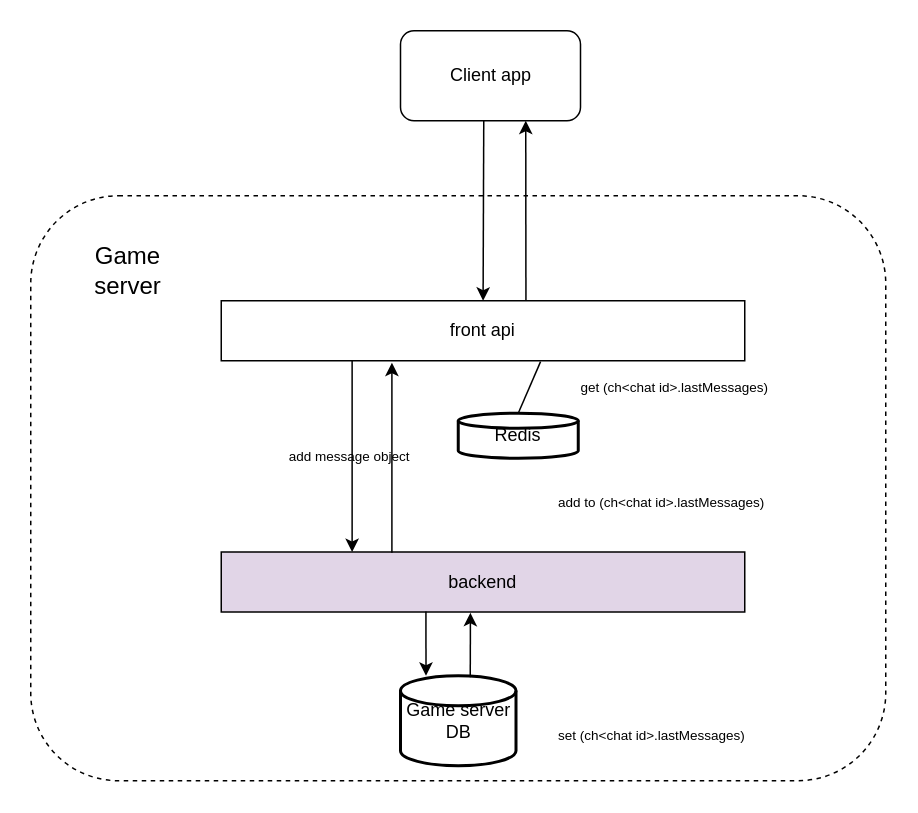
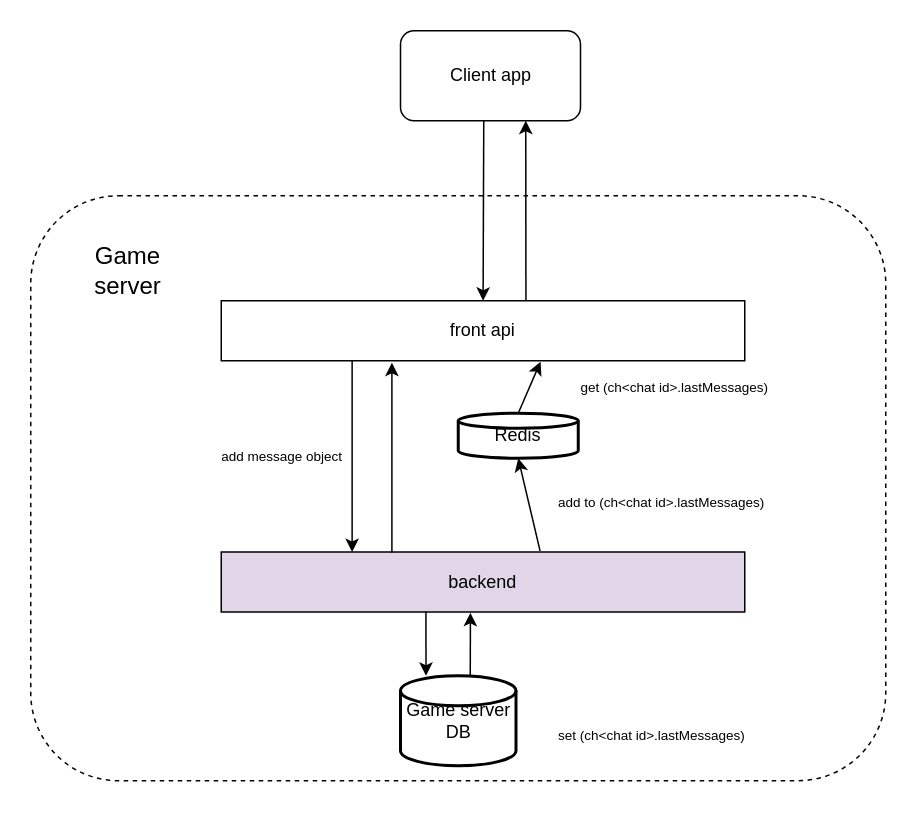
  <mxCell id="0" />
  <mxCell id="1" parent="0" />
  <mxCell id="2" value="" style="rounded=1;whiteSpace=wrap;html=1;shadow=0;dashed=1;fillColor=none;" vertex="1" parent="1"><mxGeometry x="20" y="130" width="570" height="390" as="geometry" /></mxCell>
  <mxCell id="3" value="Game server" style="text;html=1;strokeColor=none;fillColor=none;align=center;verticalAlign=middle;whiteSpace=wrap;rounded=0;strokeWidth=1;fontSize=16;" vertex="1" parent="1"><mxGeometry x="65" y="170" width="40" height="20" as="geometry" /></mxCell>
  <mxCell id="4" value="&lt;span style=&quot;font-size: 12px; white-space: normal;&quot;&gt;Game server DB&lt;/span&gt;" style="strokeWidth=2;html=1;shape=mxgraph.flowchart.database;whiteSpace=wrap;shadow=0;fontSize=12;" vertex="1" parent="1"><mxGeometry x="266.5" y="450" width="77" height="60" as="geometry" /></mxCell>
  <mxCell id="5" value="Redis" style="strokeWidth=2;html=1;shape=mxgraph.flowchart.database;whiteSpace=wrap;shadow=0;fontSize=12;" vertex="1" parent="1"><mxGeometry x="305" y="275" width="80" height="30" as="geometry" /></mxCell>
  <mxCell id="6" value="front api" style="rounded=0;whiteSpace=wrap;html=1;shadow=0;strokeWidth=1;fontSize=12;" vertex="1" parent="1"><mxGeometry x="147" y="200" width="349" height="40" as="geometry" /></mxCell>
  <mxCell id="7" value="" style="endArrow=classic;html=1;fontSize=12;exitX=0.25;exitY=1;exitDx=0;exitDy=0;entryX=0.25;entryY=0;entryDx=0;entryDy=0;align=right;" edge="1" parent="1" source="6" target="8"><mxGeometry width="50" height="50" relative="1" as="geometry"><mxPoint x="20" y="590" as="sourcePoint" /><mxPoint x="232" y="360" as="targetPoint" /></mxGeometry></mxCell>
  <mxCell id="8" value="backend" style="rounded=0;whiteSpace=wrap;html=1;shadow=0;strokeWidth=1;fontSize=12;fillColor=#e1d5e7;" vertex="1" parent="1"><mxGeometry x="147" y="367.5" width="349" height="40" as="geometry" /></mxCell>
  <mxCell id="9" style="edgeStyle=orthogonalEdgeStyle;rounded=0;orthogonalLoop=1;jettySize=auto;html=1;exitX=0.5;exitY=1;exitDx=0;exitDy=0;exitPerimeter=0;fontSize=12;" edge="1" parent="1" source="5" target="5"><mxGeometry relative="1" as="geometry" /></mxCell>
  <mxCell id="10" value="" style="endArrow=classic;html=1;fontSize=12;entryX=0.326;entryY=1.083;entryDx=0;entryDy=0;entryPerimeter=0;exitX=0.326;exitY=0.063;exitDx=0;exitDy=0;exitPerimeter=0;" edge="1" parent="1"><mxGeometry width="50" height="50" relative="1" as="geometry"><mxPoint x="260.774" y="368.02" as="sourcePoint" /><mxPoint x="260.774" y="241.32" as="targetPoint" /></mxGeometry></mxCell>
  <mxCell id="11" value="" style="endArrow=classic;html=1;fontSize=12;exitX=0.391;exitY=0.993;exitDx=0;exitDy=0;exitPerimeter=0;" edge="1" parent="1" source="8"><mxGeometry width="50" height="50" relative="1" as="geometry"><mxPoint x="290" y="420" as="sourcePoint" /><mxPoint x="283.5" y="450" as="targetPoint" /></mxGeometry></mxCell>
  <mxCell id="12" value="" style="endArrow=classic;html=1;fontSize=12;entryX=0.476;entryY=1.013;entryDx=0;entryDy=0;entryPerimeter=0;" edge="1" parent="1" target="8"><mxGeometry width="50" height="50" relative="1" as="geometry"><mxPoint x="313" y="451" as="sourcePoint" /><mxPoint x="230" y="540" as="targetPoint" /></mxGeometry></mxCell>
- <mxCell id="14" value="" style="endArrow=none;html=1;fontSize=12;exitX=0.5;exitY=0;exitDx=0;exitDy=0;exitPerimeter=0;entryX=0.61;entryY=1.015;entryDx=0;entryDy=0;entryPerimeter=0;" edge="1" parent="1" source="5" target="6"><mxGeometry width="50" height="50" relative="1" as="geometry"><mxPoint x="70" y="590" as="sourcePoint" /><mxPoint x="356" y="240" as="targetPoint" /></mxGeometry></mxCell>
+ <mxCell id="13" value="" style="endArrow=classic;html=1;fontSize=12;entryX=0.5;entryY=1;entryDx=0;entryDy=0;entryPerimeter=0;exitX=0.609;exitY=-0.018;exitDx=0;exitDy=0;exitPerimeter=0;" edge="1" parent="1" source="8" target="5"><mxGeometry width="50" height="50" relative="1" as="geometry"><mxPoint x="110" y="590" as="sourcePoint" /><mxPoint x="160" y="540" as="targetPoint" /></mxGeometry></mxCell>
+ <mxCell id="14" value="" style="endArrow=classic;html=1;fontSize=12;exitX=0.5;exitY=0;exitDx=0;exitDy=0;exitPerimeter=0;entryX=0.61;entryY=1.015;entryDx=0;entryDy=0;entryPerimeter=0;" edge="1" parent="1" source="5" target="6"><mxGeometry width="50" height="50" relative="1" as="geometry"><mxPoint x="70" y="590" as="sourcePoint" /><mxPoint x="356" y="240" as="targetPoint" /></mxGeometry></mxCell>
  <mxCell id="15" value="get (ch&amp;lt;chat id&amp;gt;.lastMessages)" style="text;html=1;strokeColor=none;fillColor=none;align=left;verticalAlign=middle;whiteSpace=wrap;rounded=0;shadow=0;fontSize=9;" vertex="1" parent="1"><mxGeometry x="385" y="247.5" width="140" height="20" as="geometry" /></mxCell>
  <mxCell id="16" value="add to (ch&amp;lt;chat id&amp;gt;.lastMessages)" style="text;html=1;strokeColor=none;fillColor=none;align=left;verticalAlign=middle;whiteSpace=wrap;rounded=0;shadow=0;fontSize=9;" vertex="1" parent="1"><mxGeometry x="370" y="325" width="210" height="20" as="geometry" /></mxCell>
  <mxCell id="17" value="set (ch&amp;lt;chat id&amp;gt;.lastMessages)" style="text;html=1;strokeColor=none;fillColor=none;align=left;verticalAlign=middle;whiteSpace=wrap;rounded=0;shadow=0;fontSize=9;" vertex="1" parent="1"><mxGeometry x="370" y="480" width="140" height="20" as="geometry" /></mxCell>
- <mxCell id="18" value="add message object" style="text;html=1;strokeColor=none;fillColor=none;align=right;verticalAlign=middle;whiteSpace=wrap;rounded=0;shadow=0;fontSize=9;" vertex="1" parent="1"><mxGeometry x="65" y="294" width="210" height="20" as="geometry" /></mxCell>
+ <mxCell id="18" value="add message object" style="text;html=1;strokeColor=none;fillColor=none;align=right;verticalAlign=middle;whiteSpace=wrap;rounded=0;shadow=0;fontSize=9;" vertex="1" parent="1"><mxGeometry x="20" y="294" width="210" height="20" as="geometry" /></mxCell>
  <mxCell id="19" value="" style="endArrow=classic;html=1;fontSize=9;align=right;" edge="1" parent="1" target="6"><mxGeometry width="50" height="50" relative="1" as="geometry"><mxPoint x="322" y="80" as="sourcePoint" /><mxPoint x="190" y="540" as="targetPoint" /></mxGeometry></mxCell>
  <mxCell id="20" value="" style="endArrow=classic;html=1;fontSize=9;align=right;exitX=0.582;exitY=0;exitDx=0;exitDy=0;exitPerimeter=0;" edge="1" parent="1" source="6"><mxGeometry width="50" height="50" relative="1" as="geometry"><mxPoint x="266" y="-30" as="sourcePoint" /><mxPoint x="350" y="80" as="targetPoint" /></mxGeometry></mxCell>
  <mxCell id="21" value="Client app" style="rounded=1;whiteSpace=wrap;html=1;shadow=0;strokeWidth=1;fontSize=12;align=center;" vertex="1" parent="1"><mxGeometry x="266.5" y="20" width="120" height="60" as="geometry" /></mxCell>
